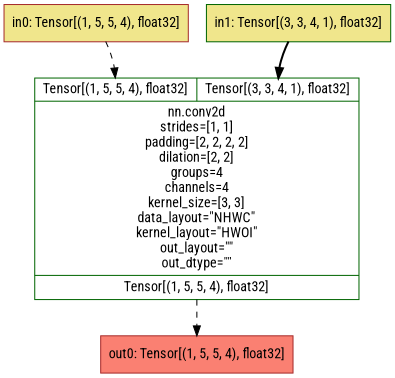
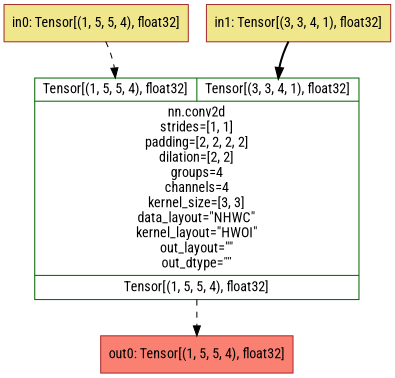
  digraph {
    fontname="Roboto Condensed"
    node [fontname="Roboto Condensed" shape=record style=filled fillcolor=khaki color=brown]
    edge [style=dashed fontname="Roboto Condensed"]
    n1 [label="in0: Tensor[(1, 5, 5, 4), float32]"]
    n2 [label="{{<i0>Tensor[(1, 5, 5, 4), float32]|<i1>Tensor[(3, 3, 4, 1), float32]}|nn.conv2d\nstrides=[1, 1]\npadding=[2, 2, 2, 2]\ndilation=[2, 2]\ngroups=4\nchannels=4\nkernel_size=[3, 3]\ndata_layout=\"NHWC\"\nkernel_layout=\"HWOI\"\nout_layout=\"\"\nout_dtype=\"\"|{<o0>Tensor[(1, 5, 5, 4), float32]}}" fillcolor=white color=darkgreen]
-   n3 [label="in1: Tensor[(3, 3, 4, 1), float32]" color=darkgreen]
+   n3 [label="in1: Tensor[(3, 3, 4, 1), float32]"]
    n4 [label="out0: Tensor[(1, 5, 5, 4), float32]" fillcolor=salmon]
    n1 -> n2 [headport=i0]
    n2 -> n4 [tailport=o0]
    n3 -> n2 [headport=i1 style=bold]
  }
